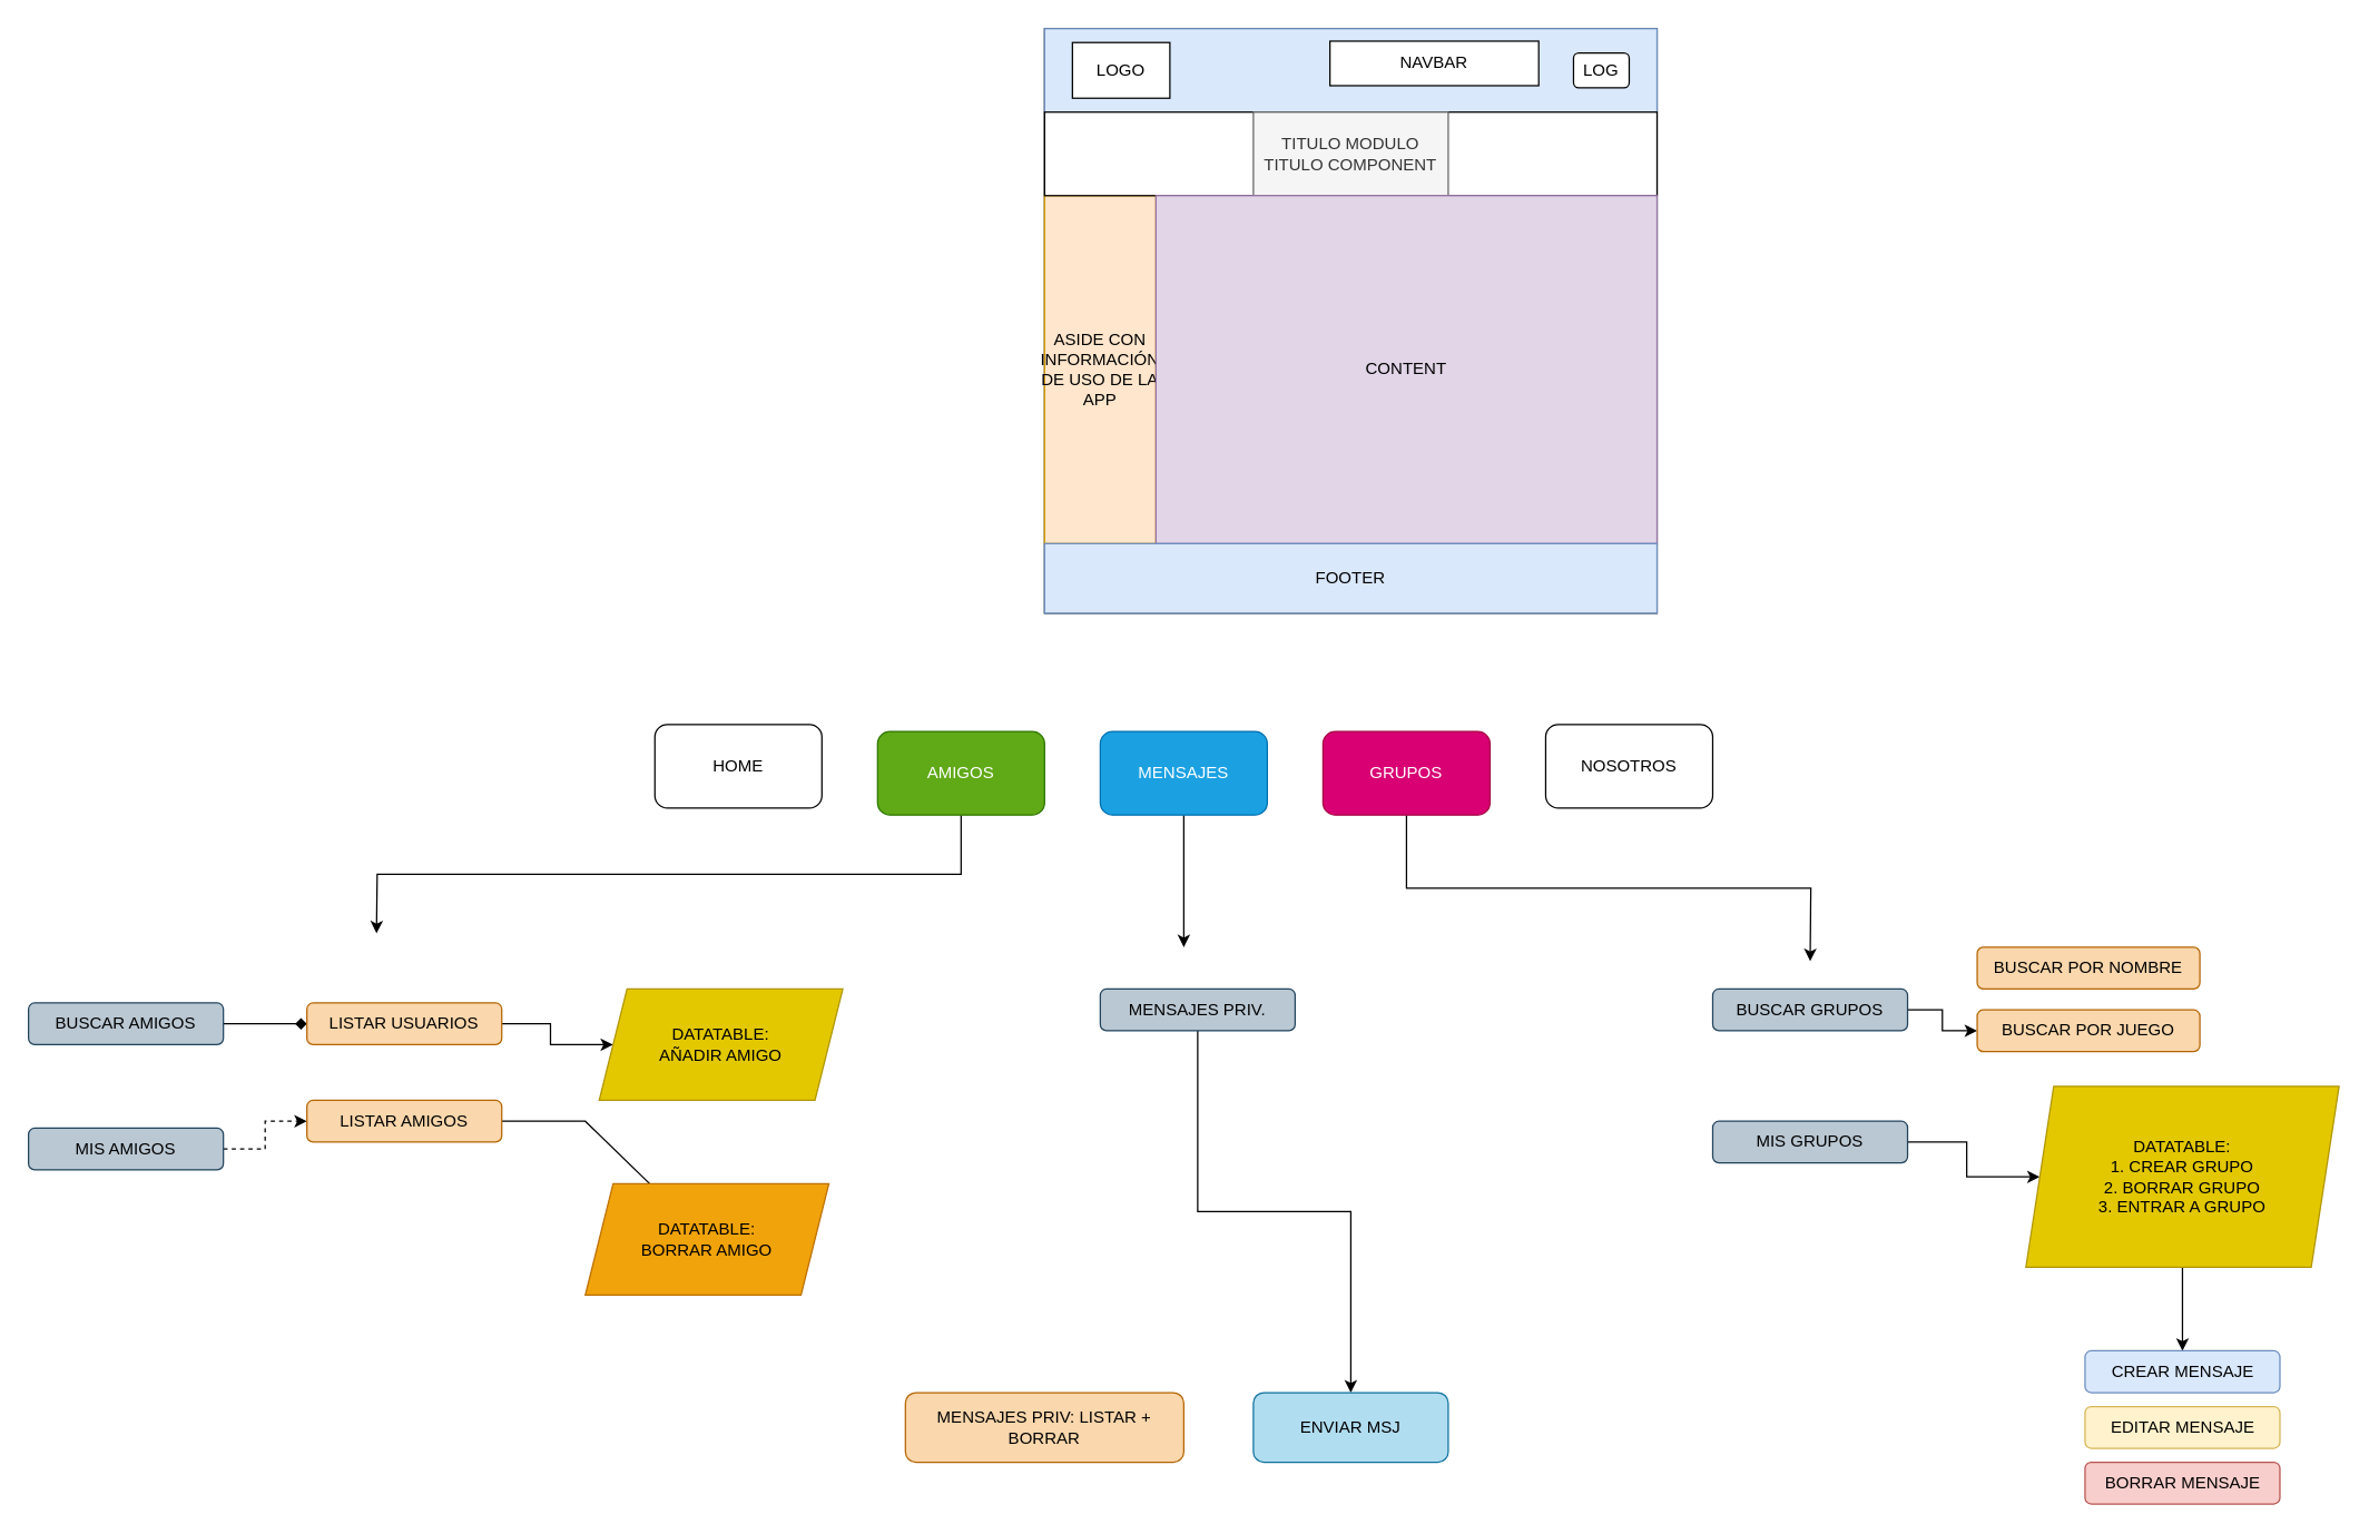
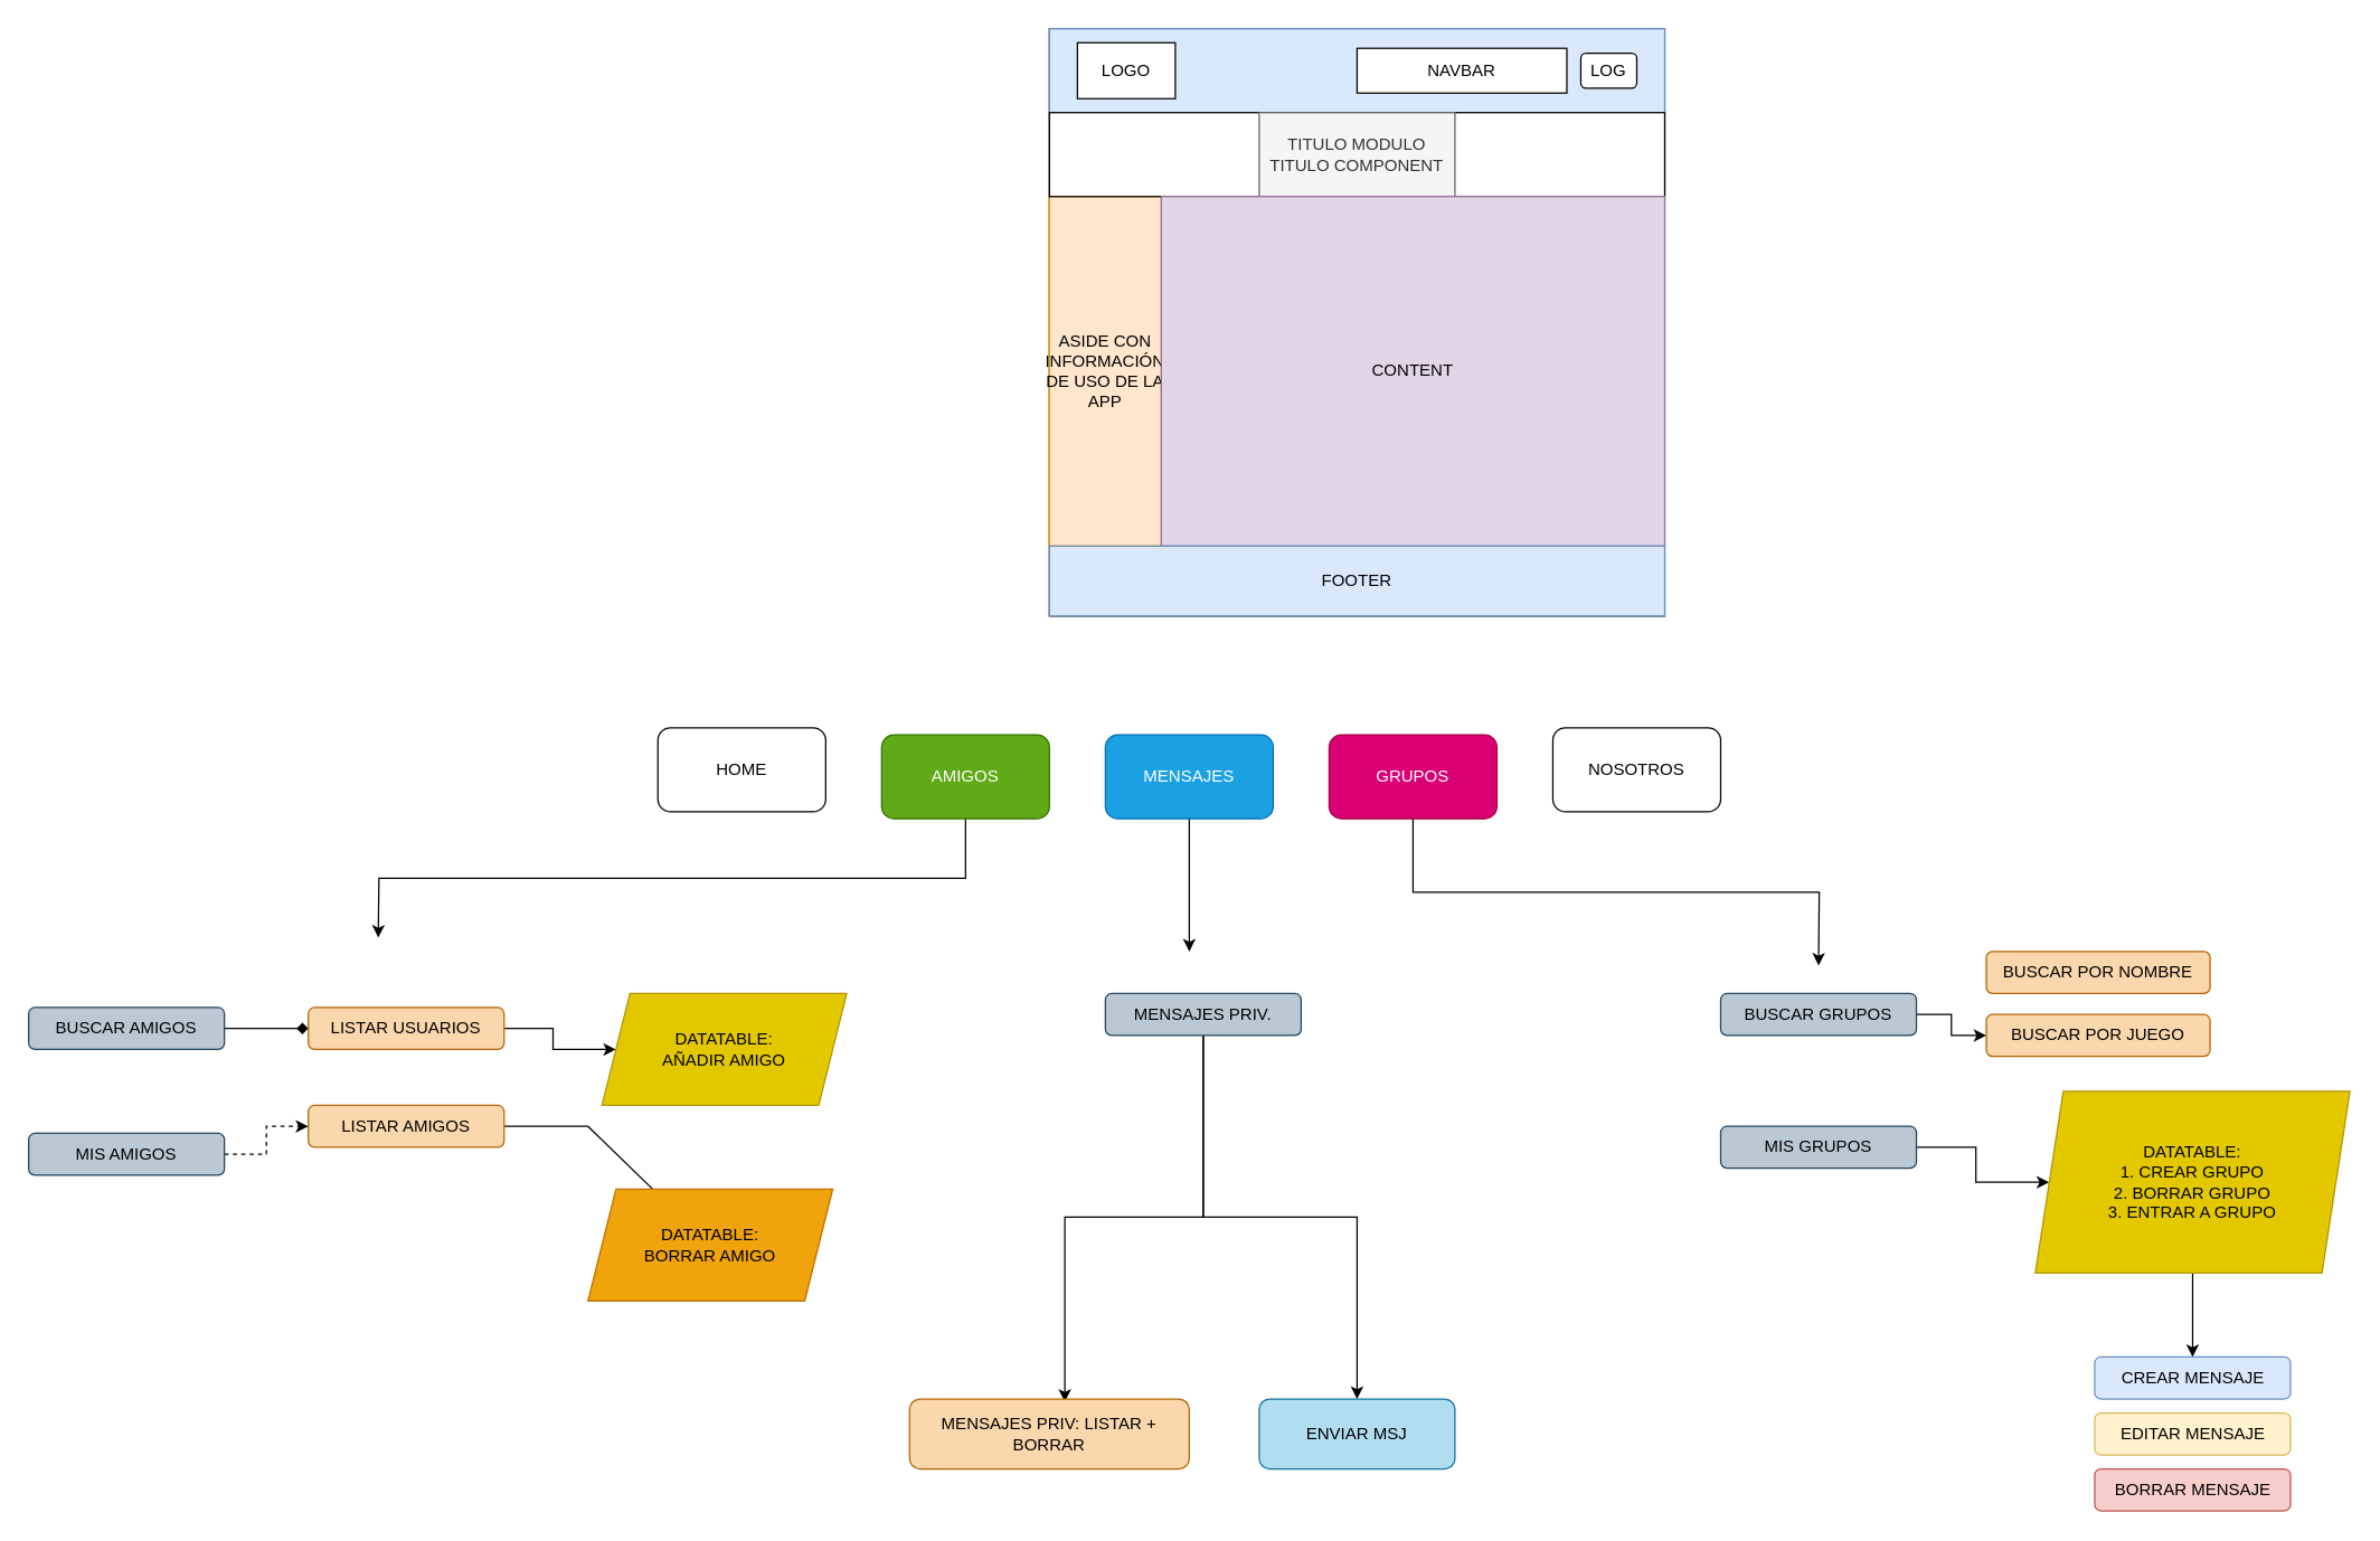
  <mxCell id="0" />
  <mxCell id="1" parent="0" />
  <mxCell id="2" value="" style="rounded=0;whiteSpace=wrap;html=1;" parent="1" vertex="1"><mxGeometry x="750" y="20" width="440" height="420" as="geometry" /></mxCell>
  <mxCell id="3" value="" style="rounded=0;whiteSpace=wrap;html=1;fillColor=#dae8fc;strokeColor=#6c8ebf;" parent="1" vertex="1"><mxGeometry x="750" y="20" width="440" height="60" as="geometry" /></mxCell>
  <mxCell id="4" value="ASIDE CON INFORMACIÓN DE USO DE LA APP" style="rounded=0;whiteSpace=wrap;html=1;fillColor=#ffe6cc;strokeColor=#d79b00;" parent="1" vertex="1"><mxGeometry x="750" y="140" width="80" height="250" as="geometry" /></mxCell>
  <mxCell id="5" value="" style="rounded=0;whiteSpace=wrap;html=1;" parent="1" vertex="1"><mxGeometry x="750" y="80" width="440" height="60" as="geometry" /></mxCell>
  <mxCell id="6" value="TITULO MODULO&lt;br&gt;TITULO COMPONENT" style="rounded=0;whiteSpace=wrap;html=1;fillColor=#f5f5f5;strokeColor=#666666;fontColor=#333333;" parent="1" vertex="1"><mxGeometry x="900" y="80" width="140" height="60" as="geometry" /></mxCell>
  <mxCell id="7" value="CONTENT" style="rounded=0;whiteSpace=wrap;html=1;fillColor=#e1d5e7;strokeColor=#9673a6;" parent="1" vertex="1"><mxGeometry x="830" y="140" width="360" height="250" as="geometry" /></mxCell>
  <mxCell id="8" value="FOOTER" style="rounded=0;whiteSpace=wrap;html=1;fillColor=#dae8fc;strokeColor=#6c8ebf;" parent="1" vertex="1"><mxGeometry x="750" y="390" width="440" height="50" as="geometry" /></mxCell>
  <mxCell id="9" value="LOG" style="rounded=1;whiteSpace=wrap;html=1;" parent="1" vertex="1"><mxGeometry x="1130" y="37.5" width="40" height="25" as="geometry" /></mxCell>
- <mxCell id="10" value="NAVBAR" style="rounded=0;whiteSpace=wrap;html=1;" parent="1" vertex="1"><mxGeometry x="955" y="29" width="150" height="32" as="geometry" /></mxCell>
+ <mxCell id="10" value="NAVBAR" style="rounded=0;whiteSpace=wrap;html=1;" parent="1" vertex="1"><mxGeometry x="970" y="34" width="150" height="32" as="geometry" /></mxCell>
  <mxCell id="11" value="LOGO" style="rounded=0;whiteSpace=wrap;html=1;" parent="1" vertex="1"><mxGeometry x="770" y="30" width="70" height="40" as="geometry" /></mxCell>
  <mxCell id="12" style="edgeStyle=orthogonalEdgeStyle;rounded=0;orthogonalLoop=1;jettySize=auto;html=1;exitX=0.5;exitY=1;exitDx=0;exitDy=0;" edge="1" parent="1" source="13"><mxGeometry relative="1" as="geometry"><mxPoint x="270" y="670" as="targetPoint" /></mxGeometry></mxCell>
  <mxCell id="13" value="AMIGOS" style="rounded=1;whiteSpace=wrap;html=1;fillColor=#60a917;strokeColor=#2D7600;fontColor=#ffffff;" parent="1" vertex="1"><mxGeometry x="630" y="525" width="120" height="60" as="geometry" /></mxCell>
  <mxCell id="14" style="edgeStyle=orthogonalEdgeStyle;rounded=0;orthogonalLoop=1;jettySize=auto;html=1;exitX=0.5;exitY=1;exitDx=0;exitDy=0;" edge="1" parent="1" source="15"><mxGeometry relative="1" as="geometry"><mxPoint x="1300" y="690" as="targetPoint" /></mxGeometry></mxCell>
  <mxCell id="15" value="GRUPOS" style="rounded=1;whiteSpace=wrap;html=1;fillColor=#d80073;strokeColor=#A50040;fontColor=#ffffff;" parent="1" vertex="1"><mxGeometry x="950" y="525" width="120" height="60" as="geometry" /></mxCell>
  <mxCell id="16" value="HOME" style="rounded=1;whiteSpace=wrap;html=1;" parent="1" vertex="1"><mxGeometry x="470" y="520" width="120" height="60" as="geometry" /></mxCell>
  <mxCell id="17" value="NOSOTROS" style="rounded=1;whiteSpace=wrap;html=1;" parent="1" vertex="1"><mxGeometry x="1110" y="520" width="120" height="60" as="geometry" /></mxCell>
  <mxCell id="18" style="edgeStyle=orthogonalEdgeStyle;rounded=0;orthogonalLoop=1;jettySize=auto;html=1;exitX=1;exitY=0.5;exitDx=0;exitDy=0;endArrow=diamond;" parent="1" source="19" target="28" edge="1"><mxGeometry relative="1" as="geometry" /></mxCell>
  <mxCell id="19" value="BUSCAR AMIGOS" style="rounded=1;whiteSpace=wrap;html=1;fillColor=#bac8d3;strokeColor=#23445d;" parent="1" vertex="1"><mxGeometry x="20" y="720" width="140" height="30" as="geometry" /></mxCell>
  <mxCell id="20" style="edgeStyle=orthogonalEdgeStyle;rounded=0;orthogonalLoop=1;jettySize=auto;html=1;exitX=1;exitY=0.5;exitDx=0;exitDy=0;entryX=0;entryY=0.5;entryDx=0;entryDy=0;dashed=1;" parent="1" source="21" target="23" edge="1"><mxGeometry relative="1" as="geometry" /></mxCell>
  <mxCell id="21" value="MIS AMIGOS" style="rounded=1;whiteSpace=wrap;html=1;fillColor=#bac8d3;strokeColor=#23445d;" parent="1" vertex="1"><mxGeometry x="20" y="810" width="140" height="30" as="geometry" /></mxCell>
  <mxCell id="22" style="edgeStyle=orthogonalEdgeStyle;rounded=0;orthogonalLoop=1;jettySize=auto;html=1;exitX=1;exitY=0.5;exitDx=0;exitDy=0;" parent="1" source="23" target="30" edge="1"><mxGeometry relative="1" as="geometry"><Array as="points"><mxPoint x="420" y="805" /><mxPoint x="420" y="910" /></Array></mxGeometry></mxCell>
  <mxCell id="23" value="LISTAR AMIGOS" style="rounded=1;whiteSpace=wrap;html=1;fillColor=#fad7ac;strokeColor=#b46504;" parent="1" vertex="1"><mxGeometry x="220" y="790" width="140" height="30" as="geometry" /></mxCell>
  <mxCell id="24" style="edgeStyle=orthogonalEdgeStyle;rounded=0;orthogonalLoop=1;jettySize=auto;html=1;exitX=0.5;exitY=1;exitDx=0;exitDy=0;entryX=0.5;entryY=0;entryDx=0;entryDy=0;" parent="1" source="26" target="32" edge="1"><mxGeometry relative="1" as="geometry" /></mxCell>
+ <mxCell id="25" style="edgeStyle=orthogonalEdgeStyle;rounded=0;orthogonalLoop=1;jettySize=auto;html=1;exitX=0.5;exitY=1;exitDx=0;exitDy=0;entryX=0.555;entryY=0.04;entryDx=0;entryDy=0;entryPerimeter=0;" parent="1" source="26" target="31" edge="1"><mxGeometry relative="1" as="geometry" /></mxCell>
  <mxCell id="26" value="MENSAJES PRIV." style="rounded=1;whiteSpace=wrap;html=1;fillColor=#bac8d3;strokeColor=#23445d;" parent="1" vertex="1"><mxGeometry x="790" y="710" width="140" height="30" as="geometry" /></mxCell>
  <mxCell id="27" style="edgeStyle=orthogonalEdgeStyle;rounded=0;orthogonalLoop=1;jettySize=auto;html=1;exitX=1;exitY=0.5;exitDx=0;exitDy=0;" parent="1" source="28" target="29" edge="1"><mxGeometry relative="1" as="geometry" /></mxCell>
  <mxCell id="28" value="LISTAR USUARIOS" style="rounded=1;whiteSpace=wrap;html=1;fillColor=#fad7ac;strokeColor=#b46504;" parent="1" vertex="1"><mxGeometry x="220" y="720" width="140" height="30" as="geometry" /></mxCell>
  <mxCell id="29" value="DATATABLE:&lt;br&gt;AÑADIR AMIGO" style="shape=parallelogram;perimeter=parallelogramPerimeter;whiteSpace=wrap;html=1;fixedSize=1;fillColor=#e3c800;strokeColor=#B09500;fontColor=#000000;" parent="1" vertex="1"><mxGeometry x="430" y="710" width="175" height="80" as="geometry" /></mxCell>
  <mxCell id="30" value="DATATABLE:&lt;br&gt;BORRAR AMIGO" style="shape=parallelogram;perimeter=parallelogramPerimeter;whiteSpace=wrap;html=1;fixedSize=1;fillColor=#f0a30a;strokeColor=#BD7000;fontColor=#000000;" parent="1" vertex="1"><mxGeometry x="420" y="850" width="175" height="80" as="geometry" /></mxCell>
  <mxCell id="31" value="MENSAJES PRIV: LISTAR + BORRAR" style="rounded=1;whiteSpace=wrap;html=1;fillColor=#fad7ac;strokeColor=#b46504;" parent="1" vertex="1"><mxGeometry x="650" y="1000" width="200" height="50" as="geometry" /></mxCell>
  <mxCell id="32" value="ENVIAR MSJ" style="rounded=1;whiteSpace=wrap;html=1;fillColor=#b1ddf0;strokeColor=#10739e;" parent="1" vertex="1"><mxGeometry x="900" y="1000" width="140" height="50" as="geometry" /></mxCell>
  <mxCell id="33" style="edgeStyle=orthogonalEdgeStyle;rounded=0;orthogonalLoop=1;jettySize=auto;html=1;exitX=1;exitY=0.5;exitDx=0;exitDy=0;entryX=0;entryY=0.5;entryDx=0;entryDy=0;" edge="1" parent="1" source="34" target="36"><mxGeometry relative="1" as="geometry" /></mxCell>
  <mxCell id="34" value="BUSCAR GRUPOS" style="rounded=1;whiteSpace=wrap;html=1;fillColor=#bac8d3;strokeColor=#23445d;" vertex="1" parent="1"><mxGeometry x="1230" y="710" width="140" height="30" as="geometry" /></mxCell>
  <mxCell id="35" value="BUSCAR POR NOMBRE" style="rounded=1;whiteSpace=wrap;html=1;fillColor=#fad7ac;strokeColor=#b46504;" vertex="1" parent="1"><mxGeometry x="1420" y="680" width="160" height="30" as="geometry" /></mxCell>
  <mxCell id="36" value="BUSCAR POR JUEGO" style="rounded=1;whiteSpace=wrap;html=1;fillColor=#fad7ac;strokeColor=#b46504;" vertex="1" parent="1"><mxGeometry x="1420" y="725" width="160" height="30" as="geometry" /></mxCell>
  <mxCell id="37" style="edgeStyle=orthogonalEdgeStyle;rounded=0;orthogonalLoop=1;jettySize=auto;html=1;exitX=1;exitY=0.5;exitDx=0;exitDy=0;entryX=0;entryY=0.5;entryDx=0;entryDy=0;" edge="1" parent="1" source="38" target="40"><mxGeometry relative="1" as="geometry"><mxPoint x="1460" y="825" as="targetPoint" /></mxGeometry></mxCell>
  <mxCell id="38" value="MIS GRUPOS" style="rounded=1;whiteSpace=wrap;html=1;fillColor=#bac8d3;strokeColor=#23445d;" vertex="1" parent="1"><mxGeometry x="1230" y="805" width="140" height="30" as="geometry" /></mxCell>
  <mxCell id="39" style="edgeStyle=orthogonalEdgeStyle;rounded=0;orthogonalLoop=1;jettySize=auto;html=1;exitX=0.5;exitY=1;exitDx=0;exitDy=0;entryX=0.5;entryY=0;entryDx=0;entryDy=0;" edge="1" parent="1" source="40" target="43"><mxGeometry relative="1" as="geometry" /></mxCell>
  <mxCell id="40" value="DATATABLE:&lt;br&gt;1. CREAR GRUPO&lt;br&gt;2. BORRAR GRUPO&lt;br&gt;3. ENTRAR A GRUPO" style="shape=parallelogram;perimeter=parallelogramPerimeter;whiteSpace=wrap;html=1;fixedSize=1;fillColor=#e3c800;strokeColor=#B09500;fontColor=#000000;" vertex="1" parent="1"><mxGeometry x="1455" y="780" width="225" height="130" as="geometry" /></mxCell>
  <mxCell id="41" style="edgeStyle=orthogonalEdgeStyle;rounded=0;orthogonalLoop=1;jettySize=auto;html=1;exitX=0.5;exitY=1;exitDx=0;exitDy=0;" edge="1" parent="1" source="42"><mxGeometry relative="1" as="geometry"><mxPoint x="850" y="680" as="targetPoint" /></mxGeometry></mxCell>
  <mxCell id="42" value="MENSAJES" style="rounded=1;whiteSpace=wrap;html=1;fillColor=#1ba1e2;strokeColor=#006EAF;fontColor=#ffffff;" vertex="1" parent="1"><mxGeometry x="790" y="525" width="120" height="60" as="geometry" /></mxCell>
  <mxCell id="43" value="CREAR MENSAJE" style="rounded=1;whiteSpace=wrap;html=1;fillColor=#dae8fc;strokeColor=#6c8ebf;" vertex="1" parent="1"><mxGeometry x="1497.5" y="970" width="140" height="30" as="geometry" /></mxCell>
  <mxCell id="44" value="EDITAR MENSAJE" style="rounded=1;whiteSpace=wrap;html=1;fillColor=#fff2cc;strokeColor=#d6b656;" vertex="1" parent="1"><mxGeometry x="1497.5" y="1010" width="140" height="30" as="geometry" /></mxCell>
  <mxCell id="45" value="BORRAR MENSAJE" style="rounded=1;whiteSpace=wrap;html=1;fillColor=#f8cecc;strokeColor=#b85450;" vertex="1" parent="1"><mxGeometry x="1497.5" y="1050" width="140" height="30" as="geometry" /></mxCell>
